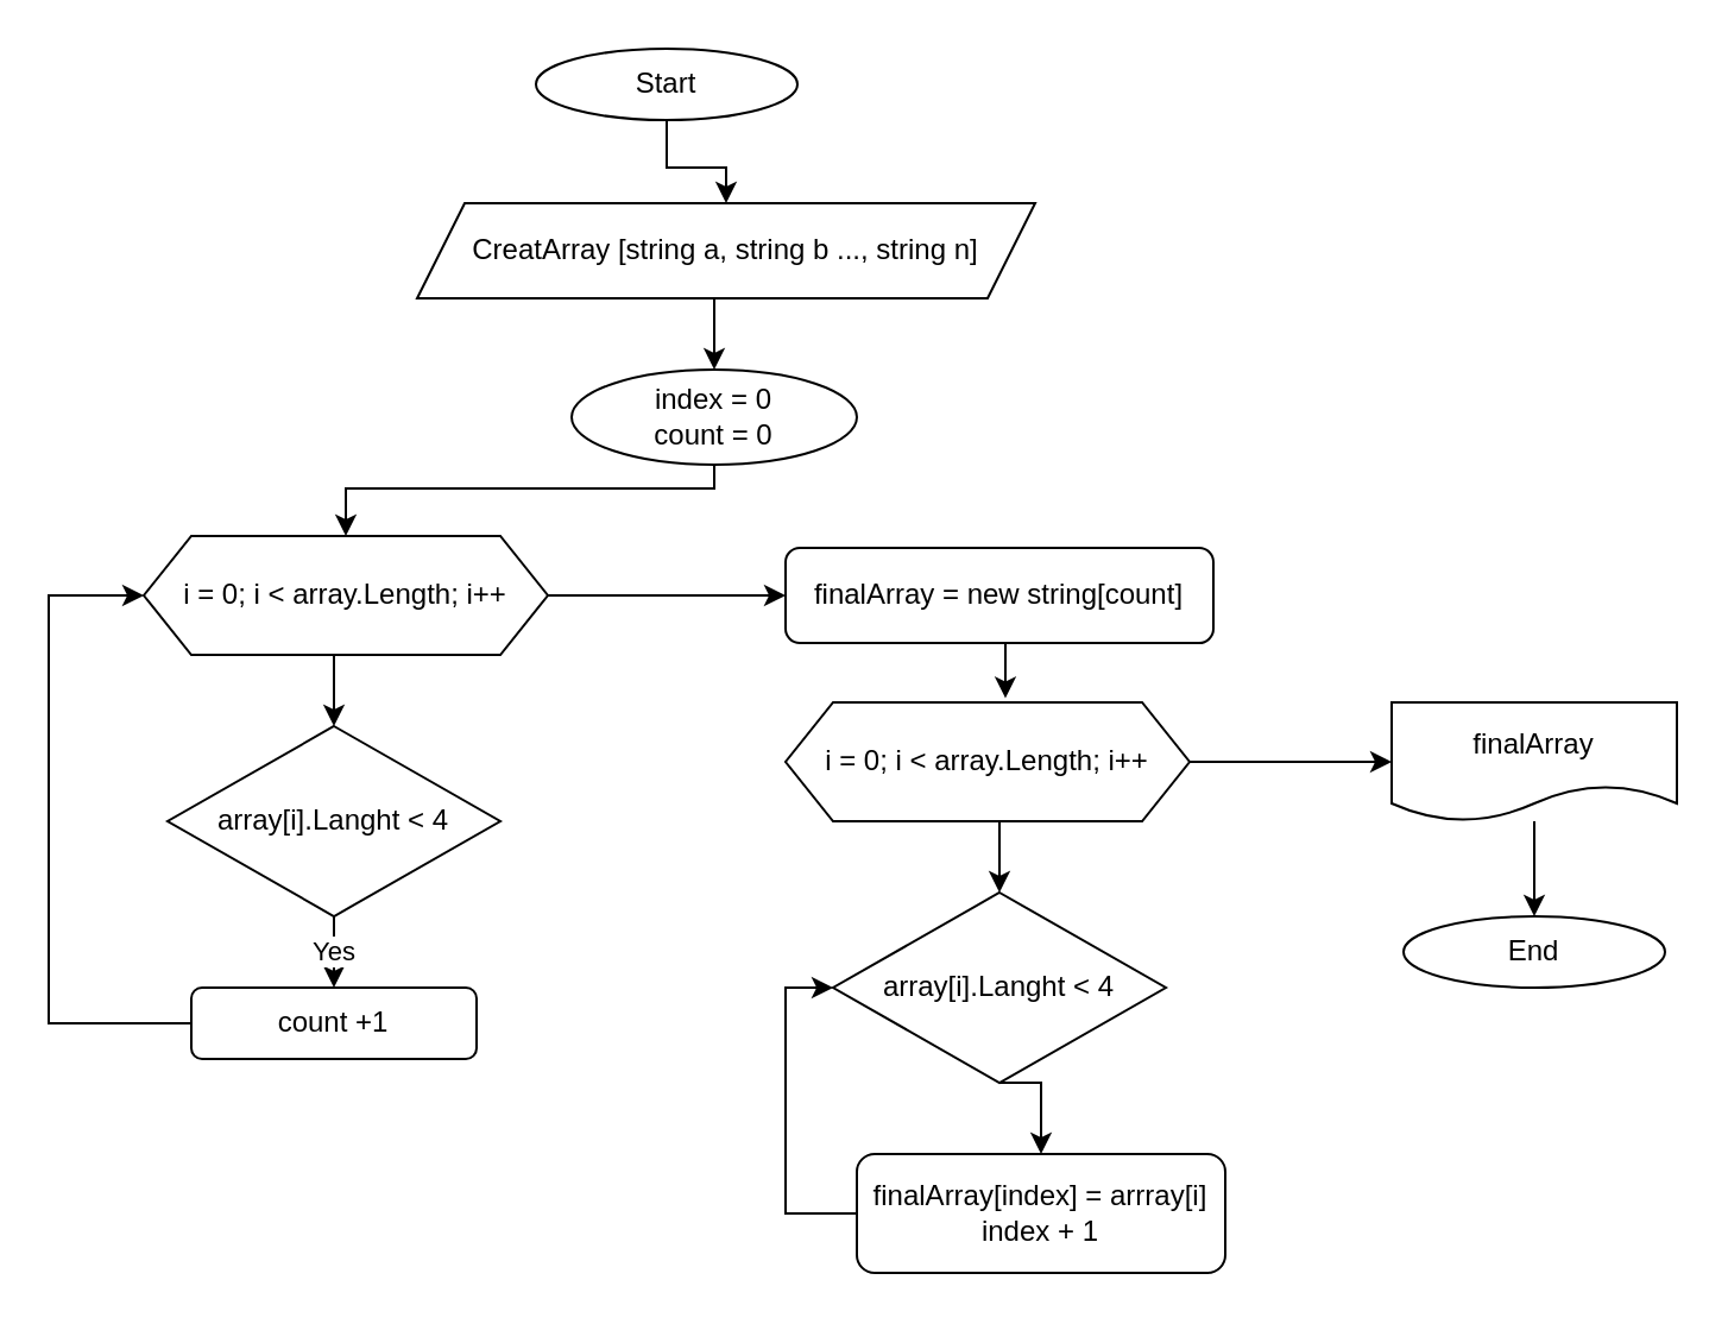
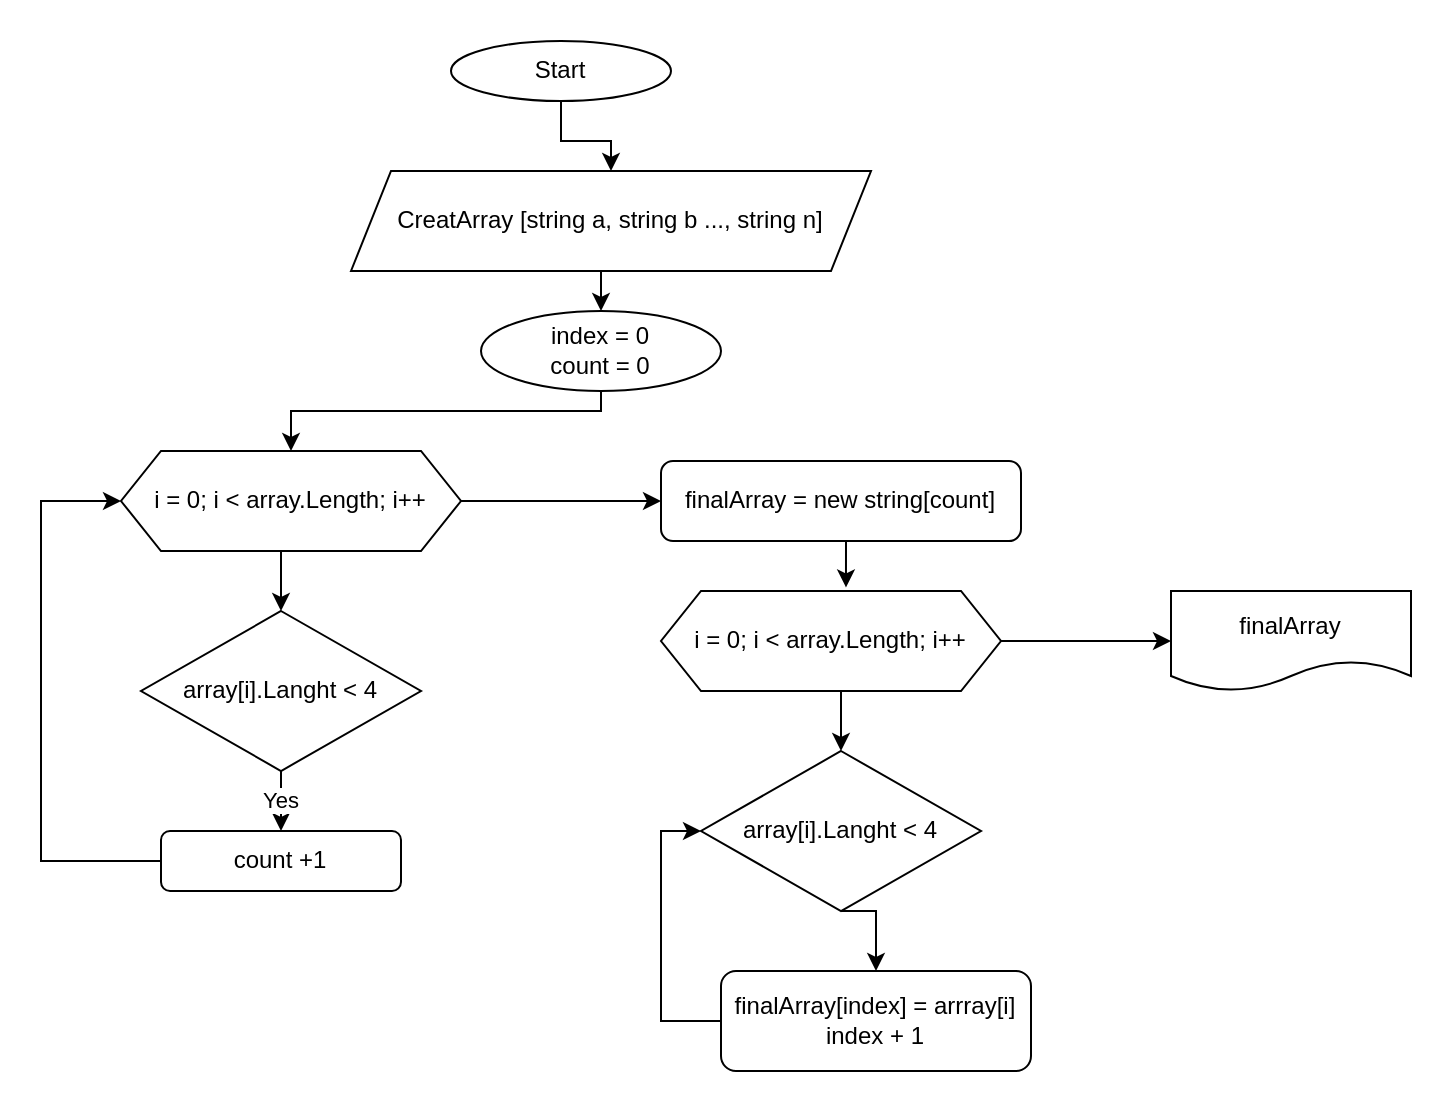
  <mxCell id="0" />
  <mxCell id="1" parent="0" />
  <mxCell id="2" style="edgeStyle=orthogonalEdgeStyle;rounded=0;orthogonalLoop=1;jettySize=auto;html=1;exitX=0.5;exitY=1;exitDx=0;exitDy=0;entryX=0.5;entryY=0;entryDx=0;entryDy=0;" edge="1" parent="1" source="3" target="5"><mxGeometry relative="1" as="geometry" /></mxCell>
  <mxCell id="3" value="Start" style="ellipse;whiteSpace=wrap;html=1;" vertex="1" parent="1"><mxGeometry x="225" y="20" width="110" height="30" as="geometry" /></mxCell>
  <mxCell id="4" style="edgeStyle=orthogonalEdgeStyle;rounded=0;orthogonalLoop=1;jettySize=auto;html=1;exitX=0.5;exitY=1;exitDx=0;exitDy=0;entryX=0.5;entryY=0;entryDx=0;entryDy=0;" edge="1" parent="1" source="5" target="7"><mxGeometry relative="1" as="geometry" /></mxCell>
- <mxCell id="5" value="CreatArray [string a, string b ..., string n]" style="shape=parallelogram;perimeter=parallelogramPerimeter;whiteSpace=wrap;html=1;fixedSize=1;" vertex="1" parent="1"><mxGeometry x="175" y="85" width="260" height="40" as="geometry" /></mxCell>
+ <mxCell id="5" value="CreatArray [string a, string b ..., string n]" style="shape=parallelogram;perimeter=parallelogramPerimeter;whiteSpace=wrap;html=1;fixedSize=1;" vertex="1" parent="1"><mxGeometry x="175" y="85" width="260" height="50" as="geometry" /></mxCell>
  <mxCell id="6" style="edgeStyle=orthogonalEdgeStyle;rounded=0;orthogonalLoop=1;jettySize=auto;html=1;exitX=0.5;exitY=1;exitDx=0;exitDy=0;entryX=0.5;entryY=0;entryDx=0;entryDy=0;" edge="1" parent="1" source="7" target="10"><mxGeometry relative="1" as="geometry"><Array as="points"><mxPoint x="300" y="205" /><mxPoint x="145" y="205" /></Array></mxGeometry></mxCell>
  <mxCell id="7" value="index = 0&lt;br&gt;count = 0" style="ellipse;whiteSpace=wrap;html=1;" vertex="1" parent="1"><mxGeometry x="240" y="155" width="120" height="40" as="geometry" /></mxCell>
  <mxCell id="8" style="edgeStyle=orthogonalEdgeStyle;rounded=0;orthogonalLoop=1;jettySize=auto;html=1;exitX=0.5;exitY=1;exitDx=0;exitDy=0;entryX=0.5;entryY=0;entryDx=0;entryDy=0;" edge="1" parent="1" source="10" target="12"><mxGeometry relative="1" as="geometry" /></mxCell>
  <mxCell id="9" style="edgeStyle=orthogonalEdgeStyle;rounded=0;orthogonalLoop=1;jettySize=auto;html=1;exitX=1;exitY=0.5;exitDx=0;exitDy=0;entryX=0;entryY=0.5;entryDx=0;entryDy=0;" edge="1" parent="1" source="10" target="16"><mxGeometry relative="1" as="geometry" /></mxCell>
  <mxCell id="10" value="i = 0; i &amp;lt; array.Length; i++" style="shape=hexagon;perimeter=hexagonPerimeter2;whiteSpace=wrap;html=1;fixedSize=1;" vertex="1" parent="1"><mxGeometry x="60" y="225" width="170" height="50" as="geometry" /></mxCell>
  <mxCell id="11" value="Yes" style="edgeStyle=orthogonalEdgeStyle;rounded=0;orthogonalLoop=1;jettySize=auto;html=1;exitX=0.5;exitY=1;exitDx=0;exitDy=0;" edge="1" parent="1" source="12" target="14"><mxGeometry relative="1" as="geometry" /></mxCell>
  <mxCell id="12" value="array[i].Langht &amp;lt; 4" style="rhombus;whiteSpace=wrap;html=1;" vertex="1" parent="1"><mxGeometry x="70" y="305" width="140" height="80" as="geometry" /></mxCell>
  <mxCell id="13" style="edgeStyle=orthogonalEdgeStyle;rounded=0;orthogonalLoop=1;jettySize=auto;html=1;exitX=0;exitY=0.5;exitDx=0;exitDy=0;entryX=0;entryY=0.5;entryDx=0;entryDy=0;" edge="1" parent="1" source="14" target="10"><mxGeometry relative="1" as="geometry"><Array as="points"><mxPoint x="20" y="430" /><mxPoint x="20" y="250" /></Array></mxGeometry></mxCell>
  <mxCell id="14" value="count +1" style="rounded=1;whiteSpace=wrap;html=1;" vertex="1" parent="1"><mxGeometry x="80" y="415" width="120" height="30" as="geometry" /></mxCell>
  <mxCell id="15" style="edgeStyle=orthogonalEdgeStyle;rounded=0;orthogonalLoop=1;jettySize=auto;html=1;exitX=0.5;exitY=1;exitDx=0;exitDy=0;entryX=0.544;entryY=-0.036;entryDx=0;entryDy=0;entryPerimeter=0;" edge="1" parent="1" source="16" target="19"><mxGeometry relative="1" as="geometry" /></mxCell>
  <mxCell id="16" value="finalArray = new string[count]" style="rounded=1;whiteSpace=wrap;html=1;" vertex="1" parent="1"><mxGeometry x="330" y="230" width="180" height="40" as="geometry" /></mxCell>
  <mxCell id="17" style="edgeStyle=orthogonalEdgeStyle;rounded=0;orthogonalLoop=1;jettySize=auto;html=1;exitX=0.5;exitY=1;exitDx=0;exitDy=0;entryX=0.5;entryY=0;entryDx=0;entryDy=0;" edge="1" parent="1" source="19" target="21"><mxGeometry relative="1" as="geometry" /></mxCell>
  <mxCell id="18" style="edgeStyle=orthogonalEdgeStyle;rounded=0;orthogonalLoop=1;jettySize=auto;html=1;exitX=1;exitY=0.5;exitDx=0;exitDy=0;entryX=0;entryY=0.5;entryDx=0;entryDy=0;" edge="1" parent="1" source="19" target="24"><mxGeometry relative="1" as="geometry" /></mxCell>
  <mxCell id="19" value="i = 0; i &amp;lt; array.Length; i++" style="shape=hexagon;perimeter=hexagonPerimeter2;whiteSpace=wrap;html=1;fixedSize=1;" vertex="1" parent="1"><mxGeometry x="330" y="295" width="170" height="50" as="geometry" /></mxCell>
  <mxCell id="20" style="edgeStyle=orthogonalEdgeStyle;rounded=0;orthogonalLoop=1;jettySize=auto;html=1;exitX=0.5;exitY=1;exitDx=0;exitDy=0;entryX=0.5;entryY=0;entryDx=0;entryDy=0;" edge="1" parent="1" source="21" target="23"><mxGeometry relative="1" as="geometry" /></mxCell>
  <mxCell id="21" value="array[i].Langht &amp;lt; 4" style="rhombus;whiteSpace=wrap;html=1;" vertex="1" parent="1"><mxGeometry x="350" y="375" width="140" height="80" as="geometry" /></mxCell>
  <mxCell id="22" style="edgeStyle=orthogonalEdgeStyle;rounded=0;orthogonalLoop=1;jettySize=auto;html=1;exitX=0;exitY=0.5;exitDx=0;exitDy=0;entryX=0;entryY=0.5;entryDx=0;entryDy=0;" edge="1" parent="1" source="23" target="21"><mxGeometry relative="1" as="geometry" /></mxCell>
  <mxCell id="23" value="finalArray[index] = arrray[i]&lt;br&gt;index + 1" style="rounded=1;whiteSpace=wrap;html=1;" vertex="1" parent="1"><mxGeometry x="360" y="485" width="155" height="50" as="geometry" /></mxCell>
  <mxCell id="24" value="finalArray" style="shape=document;whiteSpace=wrap;html=1;boundedLbl=1;" vertex="1" parent="1"><mxGeometry x="585" y="295" width="120" height="50" as="geometry" /></mxCell>
- <mxCell id="25" value="End" style="ellipse;whiteSpace=wrap;html=1;" vertex="1" parent="1"><mxGeometry x="590" y="385" width="110" height="30" as="geometry" /></mxCell>
- <mxCell id="26" value="" style="endArrow=classic;html=1;rounded=0;entryX=0.5;entryY=0;entryDx=0;entryDy=0;" edge="1" parent="1" source="24" target="25"><mxGeometry width="50" height="50" relative="1" as="geometry"><mxPoint x="360" y="305" as="sourcePoint" /><mxPoint x="410" y="255" as="targetPoint" /></mxGeometry></mxCell>
